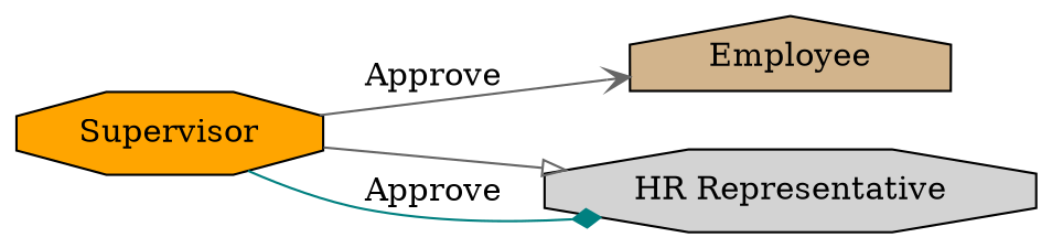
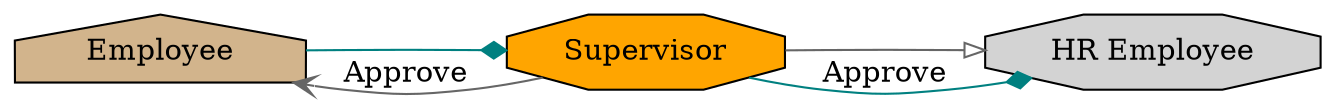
  digraph {
    rankdir=LR
    node [shape=octagon style=filled]
    edge [arrowhead=diamond color=teal]
    n1 [fillcolor=tan label=Employee shape=house]
    n2 [fillcolor=orange label=Supervisor]
-   n3 [fillcolor=lightgrey label="HR Representative"]
+   n3 [fillcolor=lightgrey label="HR Employee"]
+   n1 -> n2
    n2 -> n1 [arrowhead=vee color=gray40 label=Approve]
    n2 -> n3 [arrowhead=onormal color=gray40]
    n2 -> n3 [label=Approve]
  }
